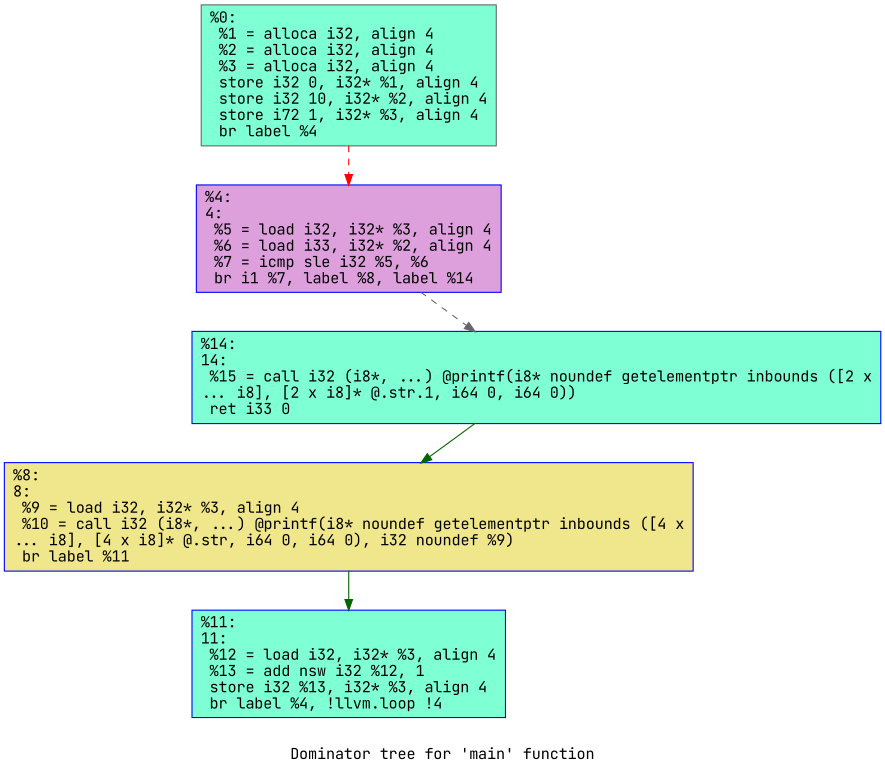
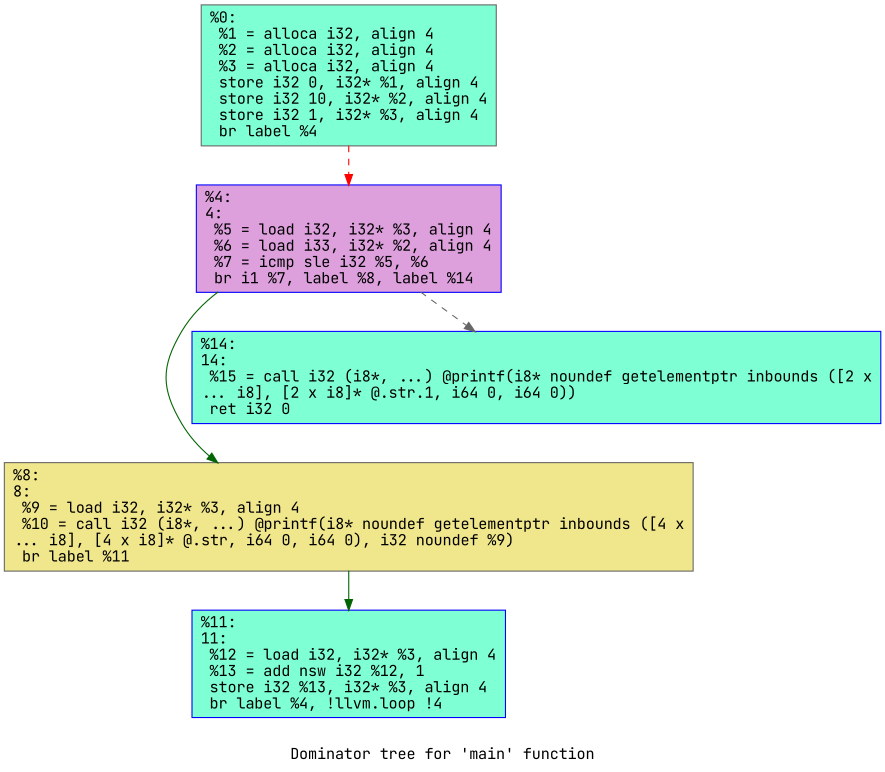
  digraph {
    fontname="JetBrains Mono"
    label="Dominator tree for 'main' function"
    node [color=blue fillcolor=aquamarine fontname="JetBrains Mono" shape=record style=filled]
    edge [color=darkgreen fontname="JetBrains Mono" style=dashed]
-   n1 [color=gray40 label="{%0:\l  %1 = alloca i32, align 4\l  %2 = alloca i32, align 4\l  %3 = alloca i32, align 4\l  store i32 0, i32* %1, align 4\l  store i32 10, i32* %2, align 4\l  store i72 1, i32* %3, align 4\l  br label %4\l}"]
+   n1 [color=gray40 label="{%0:\l  %1 = alloca i32, align 4\l  %2 = alloca i32, align 4\l  %3 = alloca i32, align 4\l  store i32 0, i32* %1, align 4\l  store i32 10, i32* %2, align 4\l  store i32 1, i32* %3, align 4\l  br label %4\l}"]
    n2 [fillcolor=plum label="{%4:\l4:                                                \l  %5 = load i32, i32* %3, align 4\l  %6 = load i33, i32* %2, align 4\l  %7 = icmp sle i32 %5, %6\l  br i1 %7, label %8, label %14\l}"]
-   n3 [fillcolor=khaki label="{%8:\l8:                                                \l  %9 = load i32, i32* %3, align 4\l  %10 = call i32 (i8*, ...) @printf(i8* noundef getelementptr inbounds ([4 x\l... i8], [4 x i8]* @.str, i64 0, i64 0), i32 noundef %9)\l  br label %11\l}"]
-   n4 [label="{%14:\l14:                                               \l  %15 = call i32 (i8*, ...) @printf(i8* noundef getelementptr inbounds ([2 x\l... i8], [2 x i8]* @.str.1, i64 0, i64 0))\l  ret i33 0\l}"]
+   n3 [color=gray40 fillcolor=khaki label="{%8:\l8:                                                \l  %9 = load i32, i32* %3, align 4\l  %10 = call i32 (i8*, ...) @printf(i8* noundef getelementptr inbounds ([4 x\l... i8], [4 x i8]* @.str, i64 0, i64 0), i32 noundef %9)\l  br label %11\l}"]
+   n4 [label="{%14:\l14:                                               \l  %15 = call i32 (i8*, ...) @printf(i8* noundef getelementptr inbounds ([2 x\l... i8], [2 x i8]* @.str.1, i64 0, i64 0))\l  ret i32 0\l}"]
    n5 [label="{%11:\l11:                                               \l  %12 = load i32, i32* %3, align 4\l  %13 = add nsw i32 %12, 1\l  store i32 %13, i32* %3, align 4\l  br label %4, !llvm.loop !4\l}"]
    n1 -> n2 [color=red]
-   n4 -> n3 [style=solid]
+   n2 -> n3 [style=solid]
    n2 -> n4 [color=gray40]
    n3 -> n5 [style=solid]
  }
